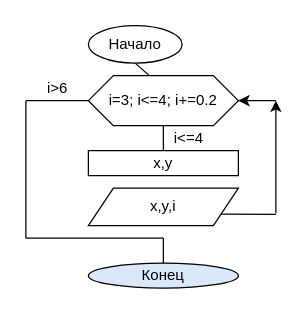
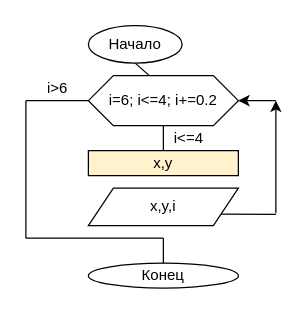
  <mxCell id="0" />
  <mxCell id="1" parent="0" />
  <mxCell id="2" value="Начало" style="ellipse;whiteSpace=wrap;html=1;" parent="1" vertex="1"><mxGeometry x="70" y="20" width="75" height="30" as="geometry" /></mxCell>
  <mxCell id="3" value="" style="endArrow=none;html=1;entryX=0.5;entryY=1;entryDx=0;entryDy=0;" parent="1" target="2" edge="1"><mxGeometry width="50" height="50" relative="1" as="geometry"><mxPoint x="130" y="70" as="sourcePoint" /><mxPoint x="160" y="70" as="targetPoint" /></mxGeometry></mxCell>
- <mxCell id="4" value="i=3; i&amp;lt;=4; i+=0.2" style="shape=hexagon;perimeter=hexagonPerimeter2;whiteSpace=wrap;html=1;fixedSize=1;" parent="1" vertex="1"><mxGeometry x="70" y="60" width="120" height="40" as="geometry" /></mxCell>
+ <mxCell id="4" value="i=6; i&amp;lt;=4; i+=0.2" style="shape=hexagon;perimeter=hexagonPerimeter2;whiteSpace=wrap;html=1;fixedSize=1;" parent="1" vertex="1"><mxGeometry x="70" y="60" width="120" height="40" as="geometry" /></mxCell>
  <mxCell id="5" value="" style="endArrow=none;html=1;exitX=0.5;exitY=1;exitDx=0;exitDy=0;" parent="1" source="4" edge="1"><mxGeometry width="50" height="50" relative="1" as="geometry"><mxPoint x="110" y="120" as="sourcePoint" /><mxPoint x="130" y="130" as="targetPoint" /></mxGeometry></mxCell>
  <mxCell id="6" value="i&amp;lt;=4" style="text;html=1;align=center;verticalAlign=middle;resizable=0;points=[];autosize=1;rotation=0;" parent="1" vertex="1"><mxGeometry x="130" y="100" width="40" height="20" as="geometry" /></mxCell>
- <mxCell id="7" value="x,y" style="rounded=0;whiteSpace=wrap;html=1;" parent="1" vertex="1"><mxGeometry x="70" y="120" width="120" height="20" as="geometry" /></mxCell>
+ <mxCell id="7" value="x,y" style="rounded=0;whiteSpace=wrap;html=1;fillColor=#fff2cc;" parent="1" vertex="1"><mxGeometry x="70" y="120" width="120" height="20" as="geometry" /></mxCell>
  <mxCell id="8" value="x,y,i" style="shape=parallelogram;perimeter=parallelogramPerimeter;whiteSpace=wrap;html=1;fixedSize=1;" parent="1" vertex="1"><mxGeometry x="70" y="150" width="120" height="30" as="geometry" /></mxCell>
  <mxCell id="9" value="" style="endArrow=none;html=1;exitX=1;exitY=0.75;exitDx=0;exitDy=0;" parent="1" source="8" edge="1"><mxGeometry width="50" height="50" relative="1" as="geometry"><mxPoint x="110" y="120" as="sourcePoint" /><mxPoint x="220" y="171" as="targetPoint" /></mxGeometry></mxCell>
  <mxCell id="10" value="" style="endArrow=classic;html=1;" parent="1" edge="1"><mxGeometry width="50" height="50" relative="1" as="geometry"><mxPoint x="220" y="170" as="sourcePoint" /><mxPoint x="220" y="80" as="targetPoint" /></mxGeometry></mxCell>
  <mxCell id="11" value="" style="endArrow=none;html=1;exitX=0;exitY=0.5;exitDx=0;exitDy=0;" parent="1" source="4" edge="1"><mxGeometry width="50" height="50" relative="1" as="geometry"><mxPoint x="110" y="140" as="sourcePoint" /><mxPoint x="20" y="80" as="targetPoint" /></mxGeometry></mxCell>
  <mxCell id="12" value="i&amp;gt;6" style="text;html=1;align=center;verticalAlign=middle;resizable=0;points=[];autosize=1;" parent="1" vertex="1"><mxGeometry x="30" y="60" width="30" height="20" as="geometry" /></mxCell>
- <mxCell id="13" value="Конец" style="ellipse;whiteSpace=wrap;html=1;fillColor=#dae8fc;" parent="1" vertex="1"><mxGeometry x="70" y="210" width="120" height="20" as="geometry" /></mxCell>
+ <mxCell id="13" value="Конец" style="ellipse;whiteSpace=wrap;html=1;" parent="1" vertex="1"><mxGeometry x="70" y="210" width="120" height="20" as="geometry" /></mxCell>
  <mxCell id="14" value="" style="endArrow=none;html=1;" parent="1" edge="1"><mxGeometry width="50" height="50" relative="1" as="geometry"><mxPoint x="20" y="80" as="sourcePoint" /><mxPoint x="20" y="190" as="targetPoint" /></mxGeometry></mxCell>
  <mxCell id="15" value="" style="endArrow=none;html=1;" parent="1" edge="1"><mxGeometry width="50" height="50" relative="1" as="geometry"><mxPoint x="20" y="190" as="sourcePoint" /><mxPoint x="130" y="190" as="targetPoint" /></mxGeometry></mxCell>
  <mxCell id="16" value="" style="endArrow=none;html=1;entryX=0.5;entryY=0;entryDx=0;entryDy=0;" parent="1" target="13" edge="1"><mxGeometry width="50" height="50" relative="1" as="geometry"><mxPoint x="130" y="190" as="sourcePoint" /><mxPoint x="160" y="120" as="targetPoint" /></mxGeometry></mxCell>
  <mxCell id="17" value="" style="endArrow=classic;html=1;entryX=1;entryY=0.5;entryDx=0;entryDy=0;" parent="1" target="4" edge="1"><mxGeometry width="50" height="50" relative="1" as="geometry"><mxPoint x="220" y="80" as="sourcePoint" /><mxPoint x="160" y="120" as="targetPoint" /></mxGeometry></mxCell>
